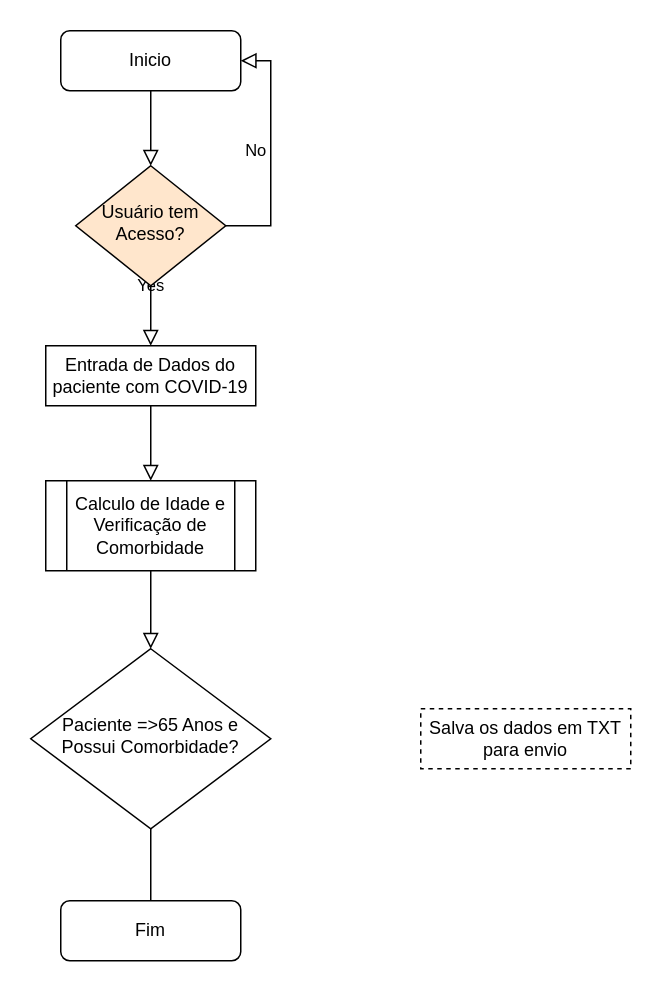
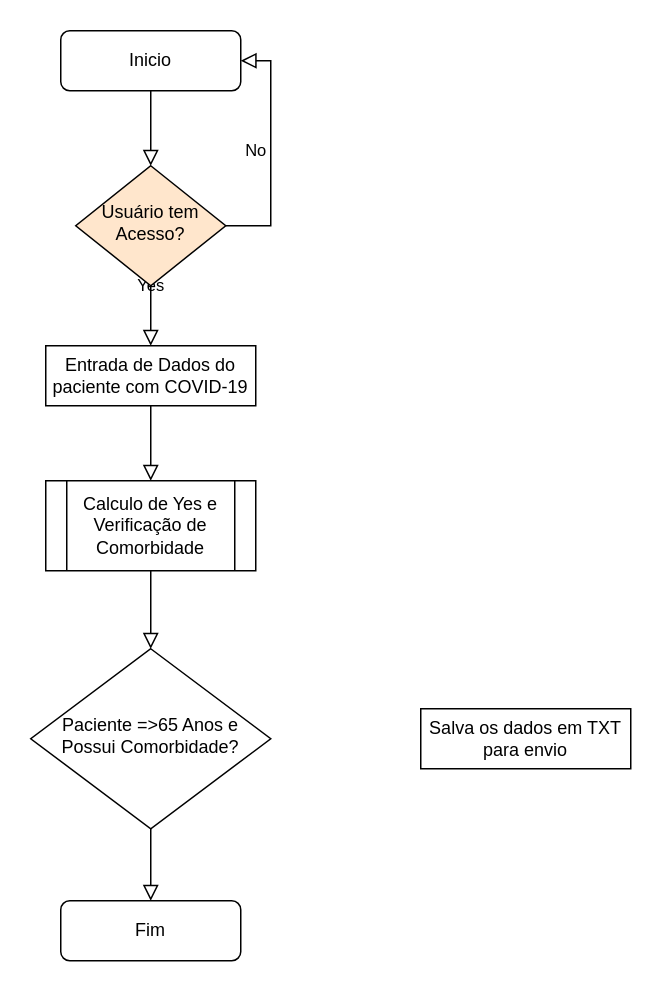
  <mxCell id="0" />
  <mxCell id="1" parent="0" />
  <mxCell id="2" value="" style="rounded=0;html=1;jettySize=auto;orthogonalLoop=1;fontSize=11;endArrow=block;endFill=0;endSize=8;strokeWidth=1;shadow=0;labelBackgroundColor=none;edgeStyle=orthogonalEdgeStyle;" parent="1" source="3" target="6" edge="1"><mxGeometry relative="1" as="geometry" /></mxCell>
  <mxCell id="3" value="&lt;font style=&quot;vertical-align: inherit&quot;&gt;&lt;font style=&quot;vertical-align: inherit&quot;&gt;Inicio&lt;/font&gt;&lt;/font&gt;" style="rounded=1;whiteSpace=wrap;html=1;fontSize=12;glass=0;strokeWidth=1;shadow=0;" parent="1" vertex="1"><mxGeometry x="40" y="20" width="120" height="40" as="geometry" /></mxCell>
  <mxCell id="4" value="Yes" style="rounded=0;html=1;jettySize=auto;orthogonalLoop=1;fontSize=11;endArrow=block;endFill=0;endSize=8;strokeWidth=1;shadow=0;labelBackgroundColor=none;edgeStyle=orthogonalEdgeStyle;" parent="1" source="6" edge="1"><mxGeometry y="20" relative="1" as="geometry"><mxPoint as="offset" /><mxPoint x="100" y="230" as="targetPoint" /></mxGeometry></mxCell>
  <mxCell id="5" value="No" style="edgeStyle=orthogonalEdgeStyle;rounded=0;html=1;jettySize=auto;orthogonalLoop=1;fontSize=11;endArrow=block;endFill=0;endSize=8;strokeWidth=1;shadow=0;labelBackgroundColor=none;entryX=1;entryY=0.5;entryDx=0;entryDy=0;" parent="1" source="6" target="3" edge="1"><mxGeometry y="10" relative="1" as="geometry"><mxPoint as="offset" /><mxPoint x="200" y="150" as="targetPoint" /><Array as="points"><mxPoint x="180" y="150" /><mxPoint x="180" y="40" /></Array></mxGeometry></mxCell>
  <mxCell id="6" value="&lt;font style=&quot;vertical-align: inherit&quot;&gt;&lt;font style=&quot;vertical-align: inherit&quot;&gt;&lt;font style=&quot;vertical-align: inherit&quot;&gt;&lt;font style=&quot;vertical-align: inherit&quot;&gt;&lt;font style=&quot;vertical-align: inherit&quot;&gt;&lt;font style=&quot;vertical-align: inherit&quot;&gt;Usuário tem Acesso?&lt;/font&gt;&lt;/font&gt;&lt;/font&gt;&lt;/font&gt;&lt;/font&gt;&lt;/font&gt;" style="rhombus;whiteSpace=wrap;html=1;shadow=0;fontFamily=Helvetica;fontSize=12;align=center;strokeWidth=1;spacing=6;spacingTop=-4;fillColor=#ffe6cc;" parent="1" vertex="1"><mxGeometry x="50" y="110" width="100" height="80" as="geometry" /></mxCell>
  <mxCell id="7" value="&lt;font style=&quot;vertical-align: inherit&quot;&gt;&lt;font style=&quot;vertical-align: inherit&quot;&gt;Entrada de Dados do paciente com COVID-19&lt;/font&gt;&lt;/font&gt;" style="rounded=0;whiteSpace=wrap;html=1;" vertex="1" parent="1"><mxGeometry x="30" y="230" width="140" height="40" as="geometry" /></mxCell>
- <mxCell id="8" value="Calculo de Idade e Verificação de Comorbidade" style="shape=process;whiteSpace=wrap;html=1;backgroundOutline=1;" vertex="1" parent="1"><mxGeometry x="30" y="320" width="140" height="60" as="geometry" /></mxCell>
+ <mxCell id="8" value="Calculo de Yes e Verificação de Comorbidade" style="shape=process;whiteSpace=wrap;html=1;backgroundOutline=1;" vertex="1" parent="1"><mxGeometry x="30" y="320" width="140" height="60" as="geometry" /></mxCell>
  <mxCell id="9" value="&lt;font style=&quot;vertical-align: inherit&quot;&gt;&lt;font style=&quot;vertical-align: inherit&quot;&gt;&lt;font style=&quot;vertical-align: inherit&quot;&gt;&lt;font style=&quot;vertical-align: inherit&quot;&gt;&lt;font style=&quot;vertical-align: inherit&quot;&gt;&lt;font style=&quot;vertical-align: inherit&quot;&gt;Paciente =&amp;gt;65 Anos e Possui Comorbidade?&lt;/font&gt;&lt;/font&gt;&lt;/font&gt;&lt;/font&gt;&lt;/font&gt;&lt;/font&gt;" style="rhombus;whiteSpace=wrap;html=1;shadow=0;fontFamily=Helvetica;fontSize=12;align=center;strokeWidth=1;spacing=6;spacingTop=-4;" vertex="1" parent="1"><mxGeometry x="20" y="432" width="160" height="120" as="geometry" /></mxCell>
  <mxCell id="10" value="" style="edgeStyle=orthogonalEdgeStyle;rounded=0;html=1;jettySize=auto;orthogonalLoop=1;fontSize=11;endArrow=block;endFill=0;endSize=8;strokeWidth=1;shadow=0;labelBackgroundColor=none;entryX=0.5;entryY=0;entryDx=0;entryDy=0;exitX=0.5;exitY=1;exitDx=0;exitDy=0;" edge="1" parent="1" source="7" target="8"><mxGeometry y="10" relative="1" as="geometry"><mxPoint as="offset" /><mxPoint x="190" y="430" as="sourcePoint" /><mxPoint x="200" y="320" as="targetPoint" /><Array as="points"><mxPoint x="100" y="310" /><mxPoint x="100" y="310" /></Array></mxGeometry></mxCell>
  <mxCell id="11" value="" style="edgeStyle=orthogonalEdgeStyle;rounded=0;html=1;jettySize=auto;orthogonalLoop=1;fontSize=11;endArrow=block;endFill=0;endSize=8;strokeWidth=1;shadow=0;labelBackgroundColor=none;entryX=0.5;entryY=0;entryDx=0;entryDy=0;exitX=0.5;exitY=1;exitDx=0;exitDy=0;" edge="1" parent="1" source="8" target="9"><mxGeometry y="10" relative="1" as="geometry"><mxPoint as="offset" /><mxPoint x="100" y="400" as="sourcePoint" /><mxPoint x="110" y="340" as="targetPoint" /><Array as="points"><mxPoint x="100" y="420" /><mxPoint x="100" y="420" /></Array></mxGeometry></mxCell>
- <mxCell id="12" value="&lt;font style=&quot;vertical-align: inherit&quot;&gt;&lt;font style=&quot;vertical-align: inherit&quot;&gt;Salva os dados em TXT para envio&lt;/font&gt;&lt;/font&gt;" style="rounded=0;whiteSpace=wrap;html=1;dashed=1;" vertex="1" parent="1"><mxGeometry x="280" y="472" width="140" height="40" as="geometry" /></mxCell>
+ <mxCell id="12" value="&lt;font style=&quot;vertical-align: inherit&quot;&gt;&lt;font style=&quot;vertical-align: inherit&quot;&gt;Salva os dados em TXT para envio&lt;/font&gt;&lt;/font&gt;" style="rounded=0;whiteSpace=wrap;html=1;" vertex="1" parent="1"><mxGeometry x="280" y="472" width="140" height="40" as="geometry" /></mxCell>
  <mxCell id="13" value="&lt;font style=&quot;vertical-align: inherit&quot;&gt;&lt;font style=&quot;vertical-align: inherit&quot;&gt;Fim&lt;/font&gt;&lt;/font&gt;" style="rounded=1;whiteSpace=wrap;html=1;fontSize=12;glass=0;strokeWidth=1;shadow=0;" vertex="1" parent="1"><mxGeometry x="40" y="600" width="120" height="40" as="geometry" /></mxCell>
- <mxCell id="14" value="" style="edgeStyle=orthogonalEdgeStyle;rounded=0;html=1;jettySize=auto;orthogonalLoop=1;fontSize=11;endArrow=none;endFill=0;endSize=8;strokeWidth=1;shadow=0;labelBackgroundColor=none;entryX=0.5;entryY=0;entryDx=0;entryDy=0;exitX=0.5;exitY=1;exitDx=0;exitDy=0;" edge="1" parent="1" source="9" target="13"><mxGeometry y="10" relative="1" as="geometry"><mxPoint as="offset" /><mxPoint x="110" y="390" as="sourcePoint" /><mxPoint x="110" y="442" as="targetPoint" /><Array as="points"><mxPoint x="100" y="590" /><mxPoint x="100" y="590" /></Array></mxGeometry></mxCell>
+ <mxCell id="14" value="" style="edgeStyle=orthogonalEdgeStyle;rounded=0;html=1;jettySize=auto;orthogonalLoop=1;fontSize=11;endArrow=block;endFill=0;endSize=8;strokeWidth=1;shadow=0;labelBackgroundColor=none;entryX=0.5;entryY=0;entryDx=0;entryDy=0;exitX=0.5;exitY=1;exitDx=0;exitDy=0;" edge="1" parent="1" source="9" target="13"><mxGeometry y="10" relative="1" as="geometry"><mxPoint as="offset" /><mxPoint x="110" y="390" as="sourcePoint" /><mxPoint x="110" y="442" as="targetPoint" /><Array as="points"><mxPoint x="100" y="590" /><mxPoint x="100" y="590" /></Array></mxGeometry></mxCell>
